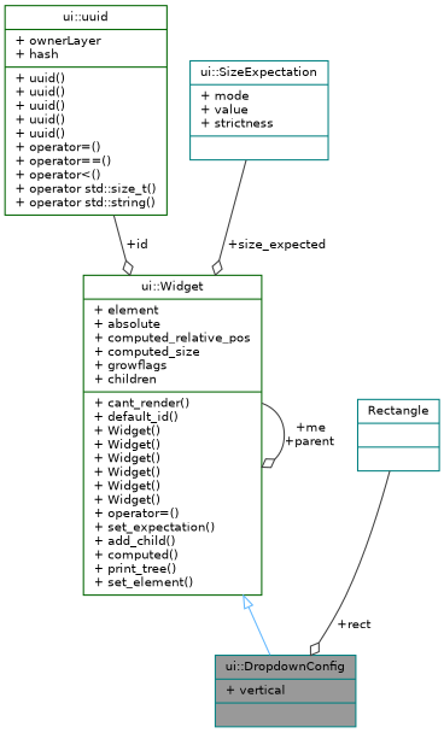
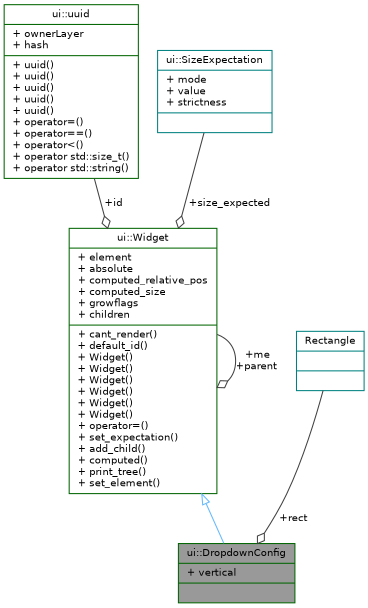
  digraph {
    node [color=teal fillcolor=white fontname=Helvetica fontsize=10 shape=record style=filled]
    edge [color=grey25 fontname=Helvetica fontsize=10 labelfontname=Helvetica labelfontsize=10 style=solid arrowhead=odiamond]
-   n1 [fillcolor=grey60 fontcolor=black height=0.2 label="{ui::DropdownConfig\n|+ vertical\l|}" width=0.4]
+   n1 [color=darkgreen fillcolor=grey60 fontcolor=black height=0.2 label="{ui::DropdownConfig\n|+ vertical\l|}" width=0.4]
    n2 [color=darkgreen height=0.2 label="{ui::Widget\n|+ element\l+ absolute\l+ computed_relative_pos\l+ computed_size\l+ growflags\l+ children\l|+ cant_render()\l+ default_id()\l+ Widget()\l+ Widget()\l+ Widget()\l+ Widget()\l+ Widget()\l+ Widget()\l+ operator=()\l+ set_expectation()\l+ add_child()\l+ computed()\l+ print_tree()\l+ set_element()\l}" width=0.4]
    n3 [color=darkgreen height=0.2 label="{ui::uuid\n|+ ownerLayer\l+ hash\l|+ uuid()\l+ uuid()\l+ uuid()\l+ uuid()\l+ uuid()\l+ operator=()\l+ operator==()\l+ operator\<()\l+ operator std::size_t()\l+ operator std::string()\l}" width=0.4]
    n4 [height=0.2 label="{ui::SizeExpectation\n|+ mode\l+ value\l+ strictness\l|}" width=0.4]
    n5 [height=0.2 label="{Rectangle\n||}" width=0.4]
    n2 -> n1 [arrowtail=onormal color=steelblue1 dir=back arrowhead=""]
    n2 -> n2 [label=" +me\n+parent"]
    n3 -> n2 [label=" +id"]
    n4 -> n2 [label=" +size_expected"]
    n5 -> n1 [label=" +rect"]
  }
